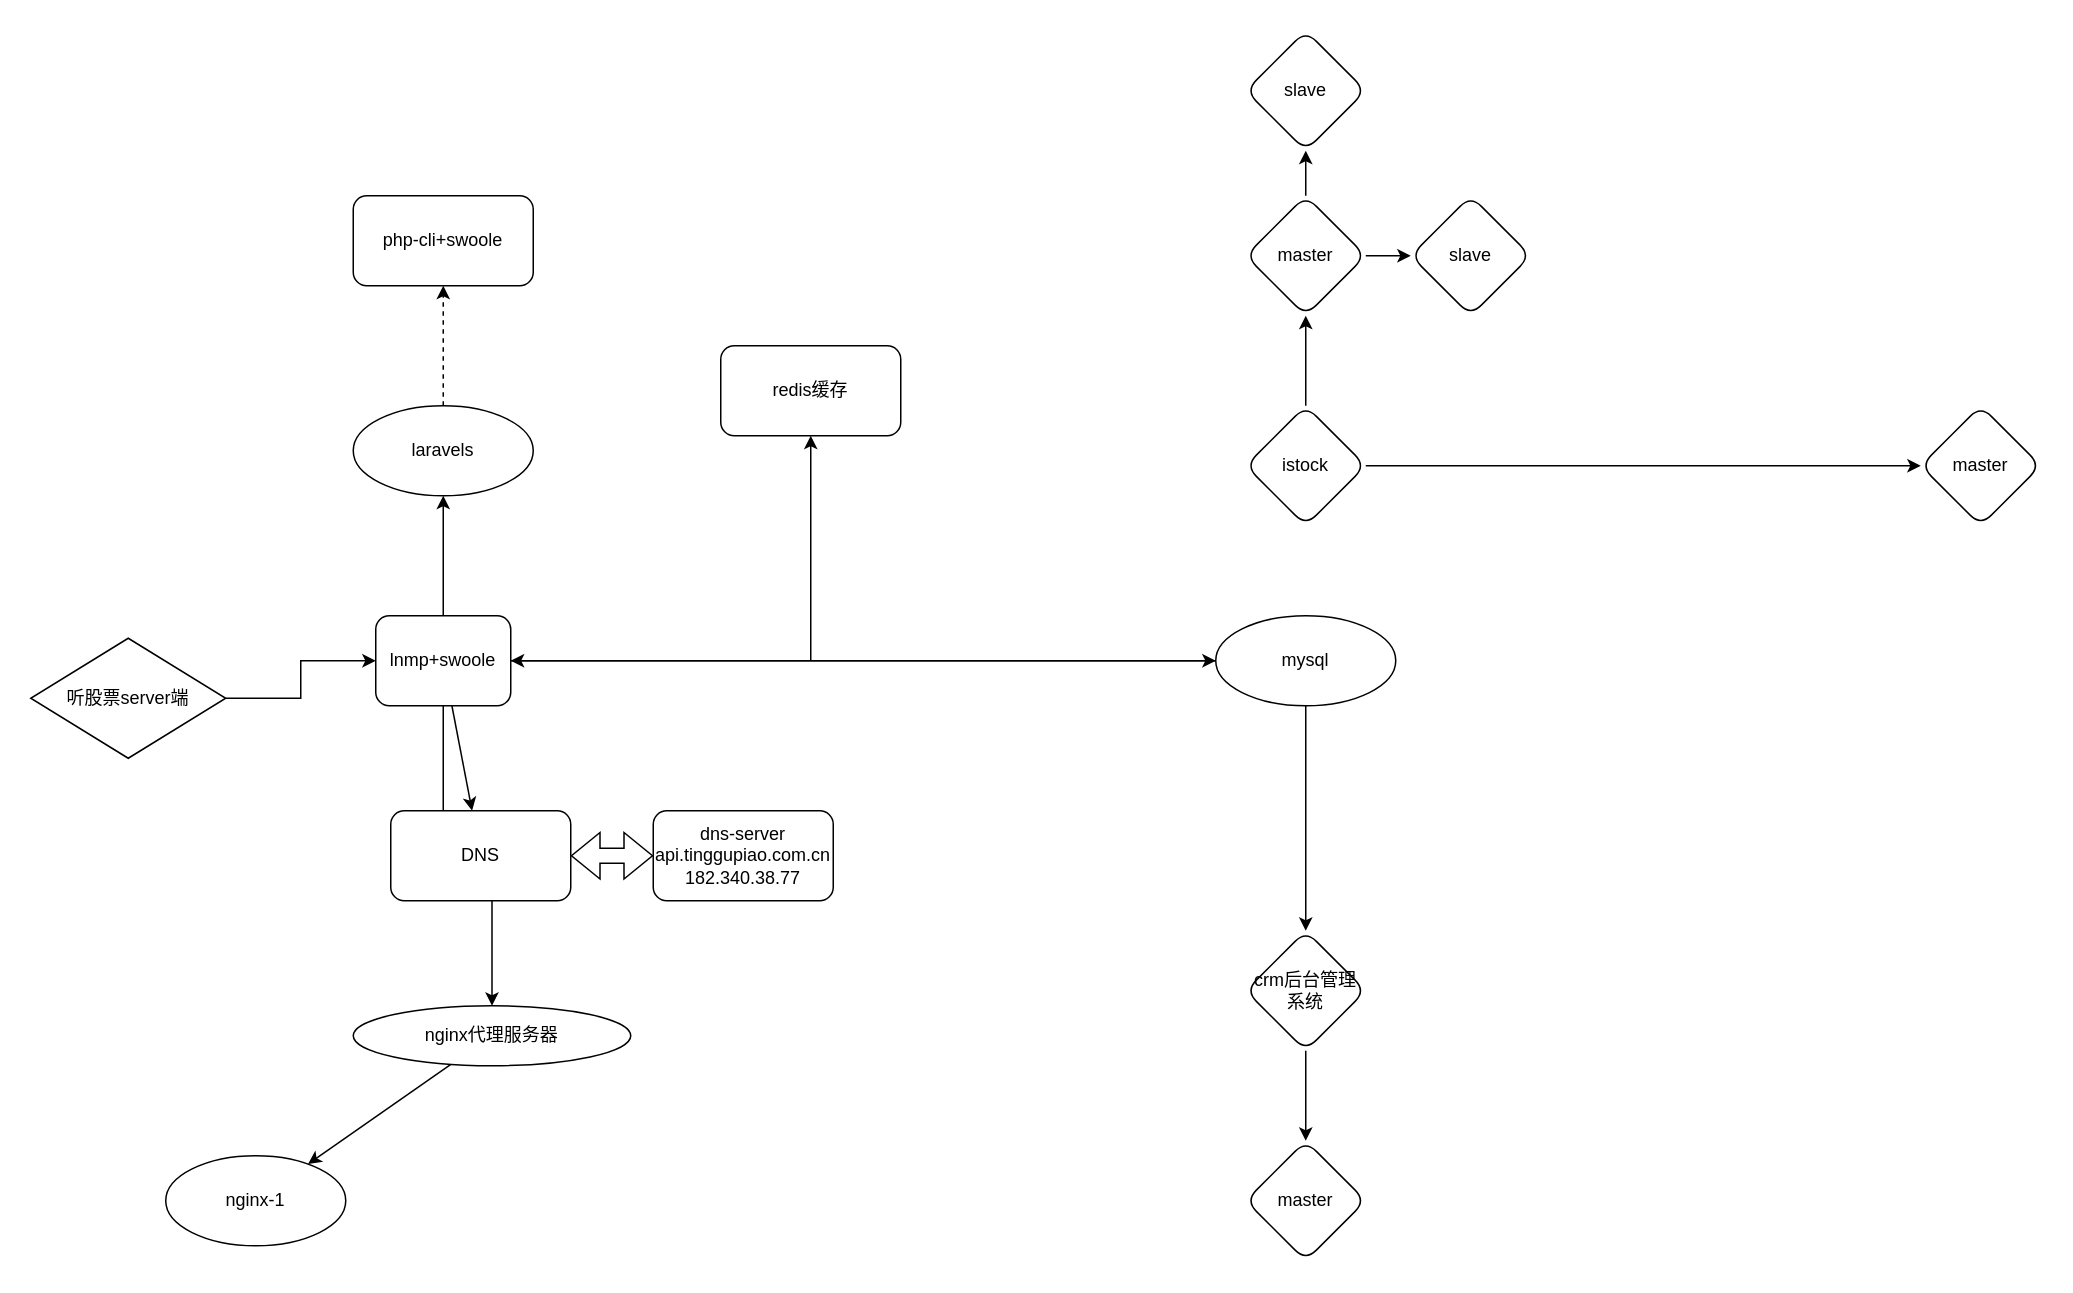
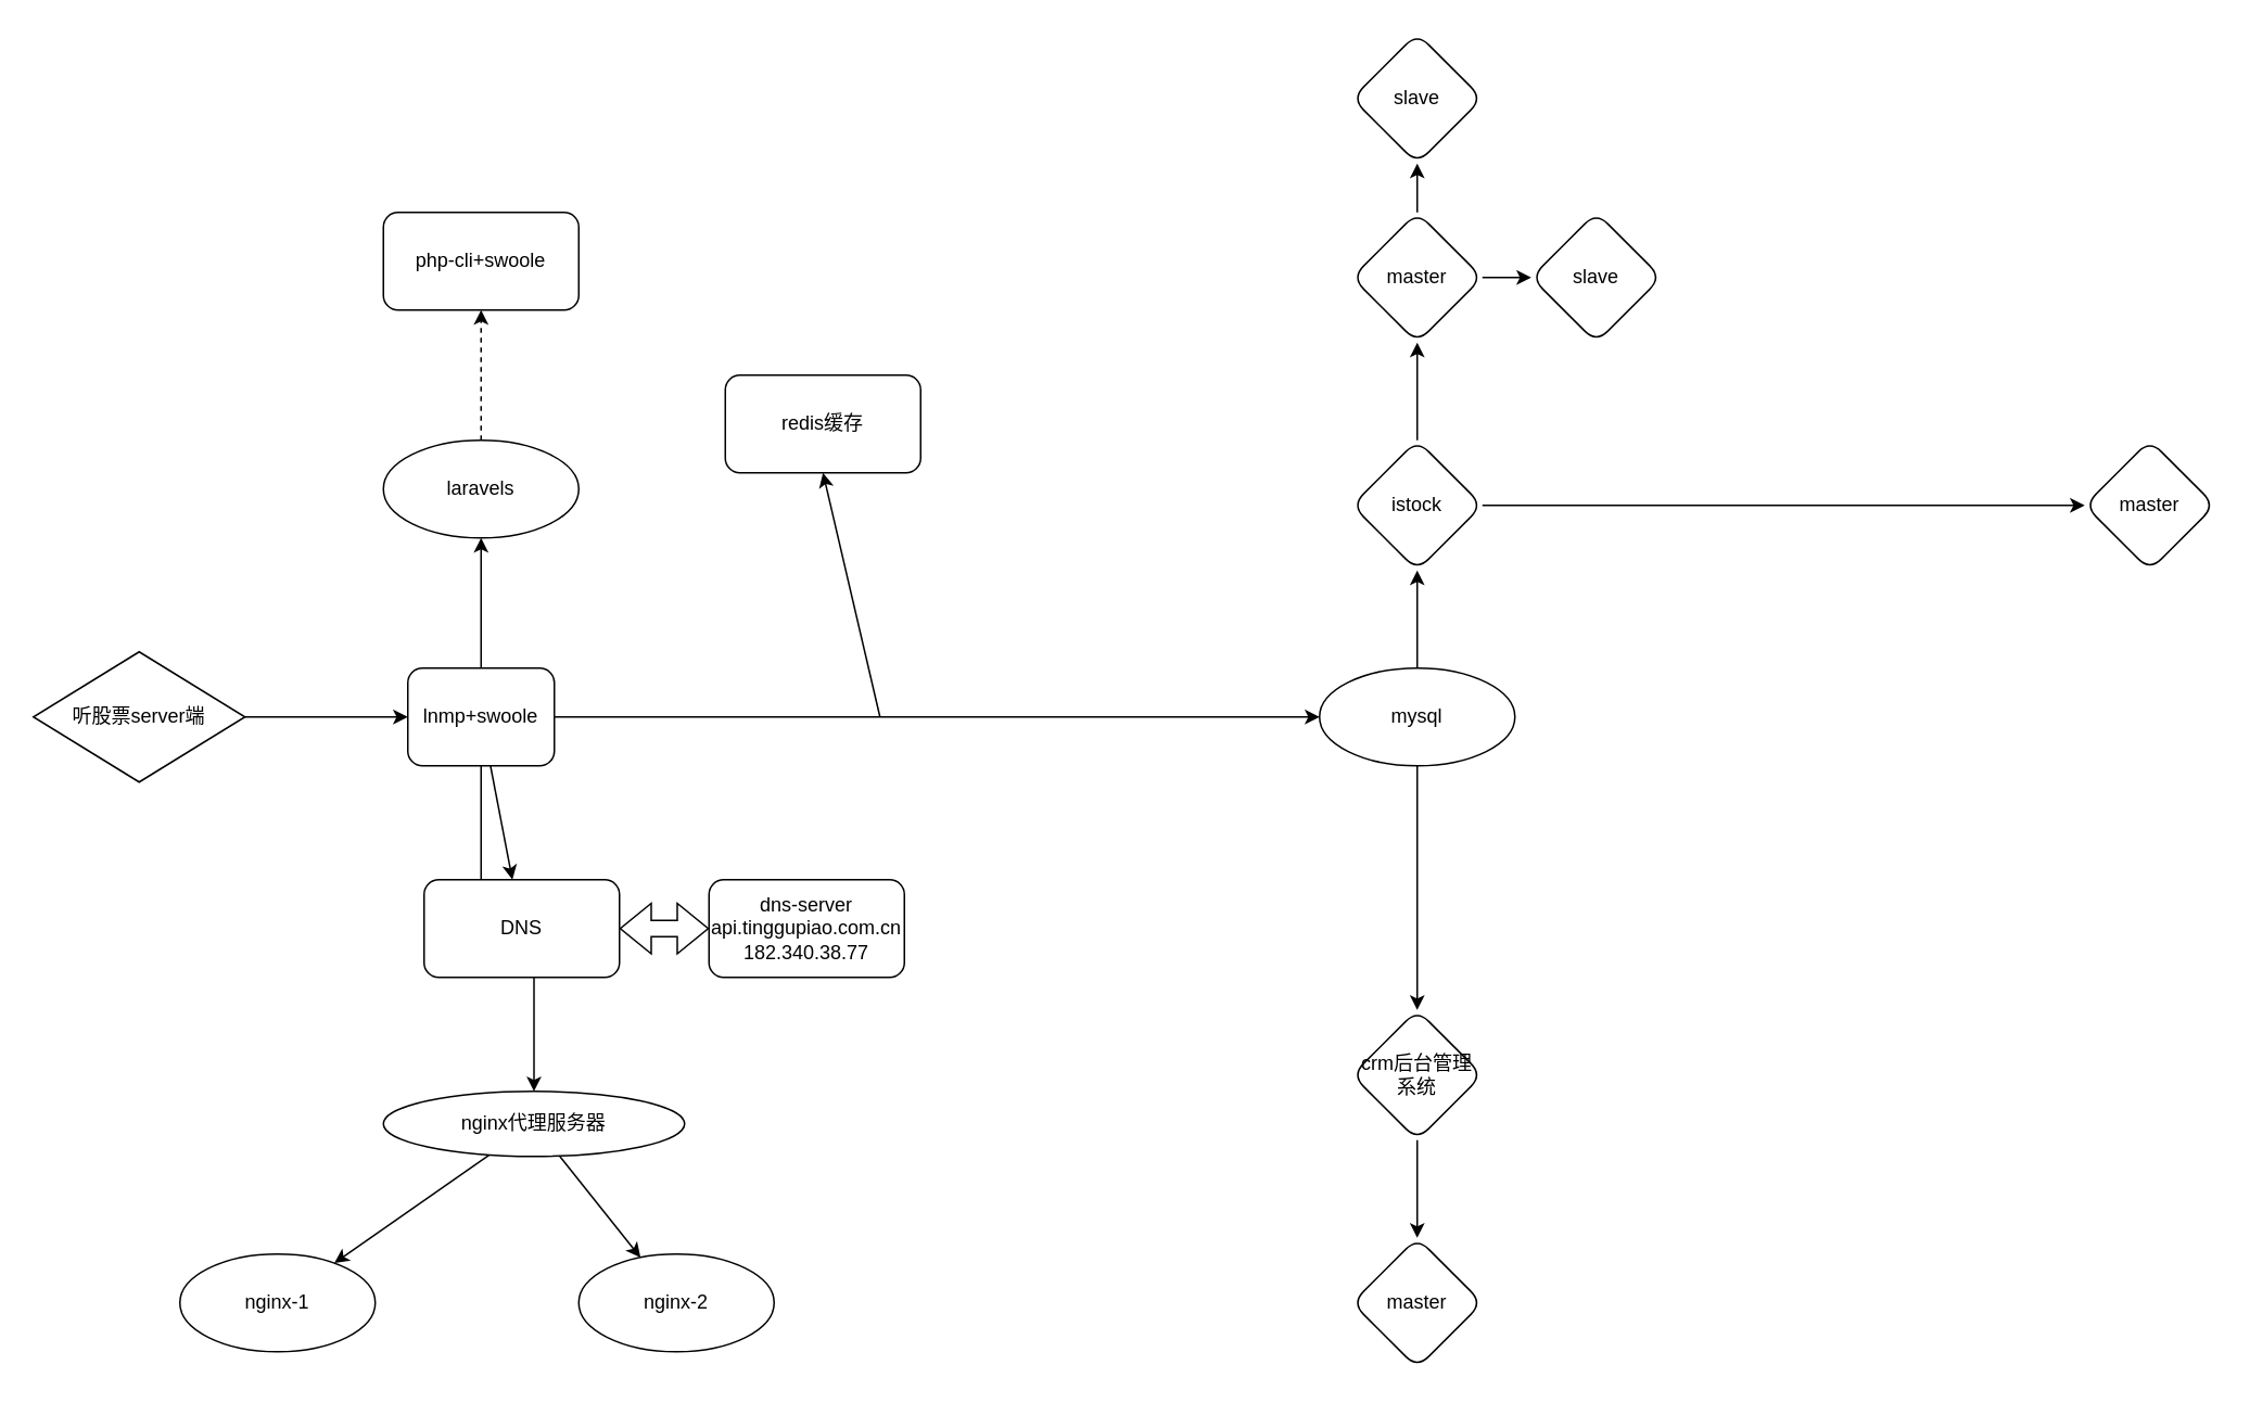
  <mxCell id="0" />
  <mxCell id="1" parent="0" />
  <mxCell id="2" value="" style="edgeStyle=orthogonalEdgeStyle;rounded=0;orthogonalLoop=1;jettySize=auto;html=1;" edge="1" parent="1" source="3" target="7"><mxGeometry relative="1" as="geometry" /></mxCell>
- <mxCell id="3" value="听股票server端" style="rhombus;whiteSpace=wrap;html=1;" vertex="1" parent="1"><mxGeometry x="20" y="425" width="130" height="80" as="geometry" /></mxCell>
+ <mxCell id="3" value="听股票server端" style="rhombus;whiteSpace=wrap;html=1;" vertex="1" parent="1"><mxGeometry x="20" y="400" width="130" height="80" as="geometry" /></mxCell>
  <mxCell id="4" value="" style="edgeStyle=orthogonalEdgeStyle;rounded=0;orthogonalLoop=1;jettySize=auto;html=1;" edge="1" parent="1" source="7" target="10"><mxGeometry relative="1" as="geometry"><Array as="points" /></mxGeometry></mxCell>
  <mxCell id="5" value="" style="edgeStyle=none;rounded=0;orthogonalLoop=1;jettySize=auto;html=1;" edge="1" parent="1" source="7" target="15"><mxGeometry relative="1" as="geometry" /></mxCell>
  <mxCell id="6" value="" style="edgeStyle=none;rounded=0;orthogonalLoop=1;jettySize=auto;html=1;" edge="1" parent="1" source="7" target="28"><mxGeometry relative="1" as="geometry" /></mxCell>
  <mxCell id="7" value="lnmp+swoole&lt;br&gt;" style="rounded=1;whiteSpace=wrap;html=1;" vertex="1" parent="1"><mxGeometry x="250" y="410" width="90" height="60" as="geometry" /></mxCell>
  <mxCell id="8" value="" style="edgeStyle=none;rounded=0;orthogonalLoop=1;jettySize=auto;html=1;" edge="1" parent="1" source="10" target="30"><mxGeometry relative="1" as="geometry" /></mxCell>
+ <mxCell id="9" value="" style="edgeStyle=none;rounded=0;orthogonalLoop=1;jettySize=auto;html=1;" edge="1" parent="1" source="10" target="31"><mxGeometry relative="1" as="geometry" /></mxCell>
  <mxCell id="10" value="nginx代理服务器" style="ellipse;whiteSpace=wrap;html=1;rounded=1;" vertex="1" parent="1"><mxGeometry x="235" y="670" width="185" height="40" as="geometry" /></mxCell>
- <mxCell id="11" value="" style="edgeStyle=none;rounded=0;orthogonalLoop=1;jettySize=auto;html=1;" edge="1" parent="1" source="13" target="7"><mxGeometry relative="1" as="geometry" /></mxCell>
+ <mxCell id="11" value="" style="edgeStyle=none;rounded=0;orthogonalLoop=1;jettySize=auto;html=1;" edge="1" parent="1" source="13" target="19"><mxGeometry relative="1" as="geometry" /></mxCell>
  <mxCell id="12" value="" style="edgeStyle=none;rounded=0;orthogonalLoop=1;jettySize=auto;html=1;" edge="1" parent="1" source="13" target="26"><mxGeometry relative="1" as="geometry" /></mxCell>
  <mxCell id="13" value="mysql" style="ellipse;whiteSpace=wrap;html=1;rounded=1;" vertex="1" parent="1"><mxGeometry x="810" y="410" width="120" height="60" as="geometry" /></mxCell>
  <mxCell id="14" value="" style="edgeStyle=none;rounded=0;orthogonalLoop=1;jettySize=auto;html=1;dashed=1;" edge="1" parent="1" source="15" target="33"><mxGeometry relative="1" as="geometry" /></mxCell>
  <mxCell id="15" value="laravels" style="ellipse;whiteSpace=wrap;html=1;rounded=1;" vertex="1" parent="1"><mxGeometry x="235" y="270" width="120" height="60" as="geometry" /></mxCell>
  <mxCell id="16" value="" style="edgeStyle=none;rounded=0;orthogonalLoop=1;jettySize=auto;html=1;" edge="1" parent="1" source="19" target="21"><mxGeometry relative="1" as="geometry" /></mxCell>
  <mxCell id="17" value="" style="edgeStyle=none;rounded=0;orthogonalLoop=1;jettySize=auto;html=1;exitX=1;exitY=0.5;exitDx=0;exitDy=0;" edge="1" parent="1" source="21" target="22"><mxGeometry relative="1" as="geometry" /></mxCell>
  <mxCell id="18" value="" style="edgeStyle=none;rounded=0;orthogonalLoop=1;jettySize=auto;html=1;" edge="1" parent="1" source="19" target="24"><mxGeometry relative="1" as="geometry" /></mxCell>
  <mxCell id="19" value="istock" style="rhombus;whiteSpace=wrap;html=1;rounded=1;" vertex="1" parent="1"><mxGeometry x="830" y="270" width="80" height="80" as="geometry" /></mxCell>
  <mxCell id="20" value="" style="edgeStyle=none;rounded=0;orthogonalLoop=1;jettySize=auto;html=1;" edge="1" parent="1" source="21" target="23"><mxGeometry relative="1" as="geometry" /></mxCell>
  <mxCell id="21" value="master" style="rhombus;whiteSpace=wrap;html=1;rounded=1;" vertex="1" parent="1"><mxGeometry x="830" y="130" width="80" height="80" as="geometry" /></mxCell>
  <mxCell id="22" value="slave" style="rhombus;whiteSpace=wrap;html=1;rounded=1;" vertex="1" parent="1"><mxGeometry x="940" y="130" width="80" height="80" as="geometry" /></mxCell>
  <mxCell id="23" value="slave" style="rhombus;whiteSpace=wrap;html=1;rounded=1;" vertex="1" parent="1"><mxGeometry x="830" y="20" width="80" height="80" as="geometry" /></mxCell>
  <mxCell id="24" value="master" style="rhombus;whiteSpace=wrap;html=1;rounded=1;" vertex="1" parent="1"><mxGeometry x="1280" y="270" width="80" height="80" as="geometry" /></mxCell>
  <mxCell id="25" value="" style="edgeStyle=none;rounded=0;orthogonalLoop=1;jettySize=auto;html=1;" edge="1" parent="1" source="26" target="27"><mxGeometry relative="1" as="geometry" /></mxCell>
  <mxCell id="26" value="crm后台管理系统" style="rhombus;whiteSpace=wrap;html=1;rounded=1;" vertex="1" parent="1"><mxGeometry x="830" y="620" width="80" height="80" as="geometry" /></mxCell>
  <mxCell id="27" value="master" style="rhombus;whiteSpace=wrap;html=1;rounded=1;" vertex="1" parent="1"><mxGeometry x="830" y="760" width="80" height="80" as="geometry" /></mxCell>
  <mxCell id="28" value="DNS" style="whiteSpace=wrap;html=1;rounded=1;" vertex="1" parent="1"><mxGeometry x="260" y="540" width="120" height="60" as="geometry" /></mxCell>
  <mxCell id="29" value="dns-server&lt;br&gt;api.tinggupiao.com.cn&lt;br&gt;182.340.38.77" style="whiteSpace=wrap;html=1;rounded=1;" vertex="1" parent="1"><mxGeometry x="435" y="540" width="120" height="60" as="geometry" /></mxCell>
  <mxCell id="30" value="nginx-1" style="ellipse;whiteSpace=wrap;html=1;rounded=1;" vertex="1" parent="1"><mxGeometry x="110" y="770" width="120" height="60" as="geometry" /></mxCell>
+ <mxCell id="31" value="&lt;span&gt;nginx-2&lt;/span&gt;" style="ellipse;whiteSpace=wrap;html=1;rounded=1;" vertex="1" parent="1"><mxGeometry x="355" y="770" width="120" height="60" as="geometry" /></mxCell>
  <mxCell id="32" value="" style="shape=flexArrow;endArrow=classic;startArrow=classic;html=1;rounded=0;exitX=1;exitY=0.5;exitDx=0;exitDy=0;entryX=0;entryY=0.5;entryDx=0;entryDy=0;" edge="1" parent="1" source="28" target="29"><mxGeometry width="100" height="100" relative="1" as="geometry"><mxPoint x="420" y="700" as="sourcePoint" /><mxPoint x="520" y="600" as="targetPoint" /><Array as="points" /></mxGeometry></mxCell>
  <mxCell id="33" value="&lt;span&gt;php-cli+swoole&lt;/span&gt;" style="whiteSpace=wrap;html=1;rounded=1;" vertex="1" parent="1"><mxGeometry x="235" y="130" width="120" height="60" as="geometry" /></mxCell>
- <mxCell id="34" value="redis缓存" style="whiteSpace=wrap;html=1;rounded=1;" vertex="1" parent="1"><mxGeometry x="480" y="230" width="120" height="60" as="geometry" /></mxCell>
+ <mxCell id="34" value="redis缓存" style="whiteSpace=wrap;html=1;rounded=1;" vertex="1" parent="1"><mxGeometry x="445" y="230" width="120" height="60" as="geometry" /></mxCell>
  <mxCell id="35" value="" style="endArrow=classic;html=1;rounded=0;" edge="1" parent="1"><mxGeometry width="50" height="50" relative="1" as="geometry"><mxPoint x="340" y="440" as="sourcePoint" /><mxPoint x="810" y="440" as="targetPoint" /></mxGeometry></mxCell>
  <mxCell id="36" value="" style="endArrow=classic;html=1;rounded=0;entryX=0.5;entryY=1;entryDx=0;entryDy=0;" edge="1" parent="1" target="34"><mxGeometry width="50" height="50" relative="1" as="geometry"><mxPoint x="540" y="440" as="sourcePoint" /><mxPoint x="570" y="350" as="targetPoint" /></mxGeometry></mxCell>
